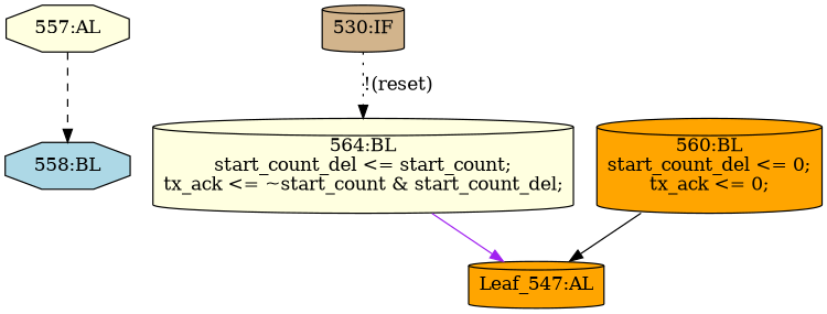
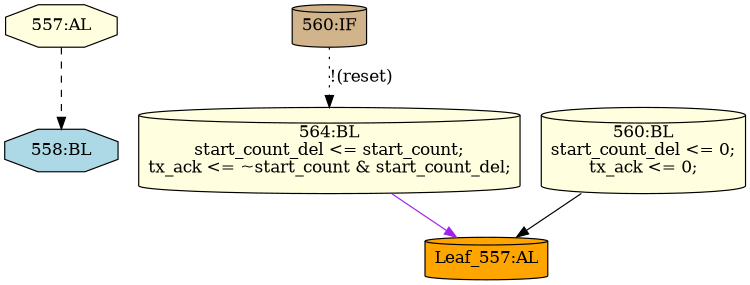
  strict digraph {
    node [fillcolor=lightyellow shape=cylinder statements="[]" style=filled typ=Block]
    edge [color=black cond="[]" lineno=None style=solid]
    n1 [ast="<pyverilog.vparser.ast.Block object at 0x7f2e132fc690>" fillcolor=lightblue label="558:BL" shape=octagon]
-   n2 [ast="<pyverilog.vparser.ast.IfStatement object at 0x7f2e132fc710>" fillcolor=tan label="530:IF" typ=IfStatement]
+   n2 [ast="<pyverilog.vparser.ast.IfStatement object at 0x7f2e132fc710>" fillcolor=tan label="560:IF" typ=IfStatement]
    n3 [ast="<pyverilog.vparser.ast.Block object at 0x7f2e132fce90>" label="564:BL\nstart_count_del <= start_count;\ntx_ack <= ~start_count & start_count_del;" statements="[<pyverilog.vparser.ast.NonblockingSubstitution object at 0x7f2e132fc450>, <pyverilog.vparser.ast.NonblockingSubstitution object at 0x7f2e132fc150>]"]
-   n4 [ast="<pyverilog.vparser.ast.Block object at 0x7f2e132e9ed0>" fillcolor=orange label="560:BL\nstart_count_del <= 0;\ntx_ack <= 0;" statements="[<pyverilog.vparser.ast.NonblockingSubstitution object at 0x7f2e132e9710>, <pyverilog.vparser.ast.NonblockingSubstitution object at 0x7f2e132e93d0>]"]
-   n5 [def_var="['start_count_del', 'tx_ack']" fillcolor=orange label="Leaf_547:AL" statements="" typ=""]
+   n4 [ast="<pyverilog.vparser.ast.Block object at 0x7f2e132e9ed0>" label="560:BL\nstart_count_del <= 0;\ntx_ack <= 0;" statements="[<pyverilog.vparser.ast.NonblockingSubstitution object at 0x7f2e132e9710>, <pyverilog.vparser.ast.NonblockingSubstitution object at 0x7f2e132e93d0>]"]
+   n5 [def_var="['start_count_del', 'tx_ack']" fillcolor=orange label="Leaf_557:AL" statements="" typ=""]
    n6 [ast="<pyverilog.vparser.ast.Always object at 0x7f2e132e9990>" clk_sens=False label="557:AL" sens="['clock', 'reset']" shape=octagon typ=Always use_var="['reset', 'start_count_del', 'start_count']"]
    n2 -> n3 [cond="['reset']" label="!(reset)" lineno=560 style=dotted]
    n3 -> n5 [color=purple]
    n4 -> n5
    n6 -> n1 [style=dashed]
  }
